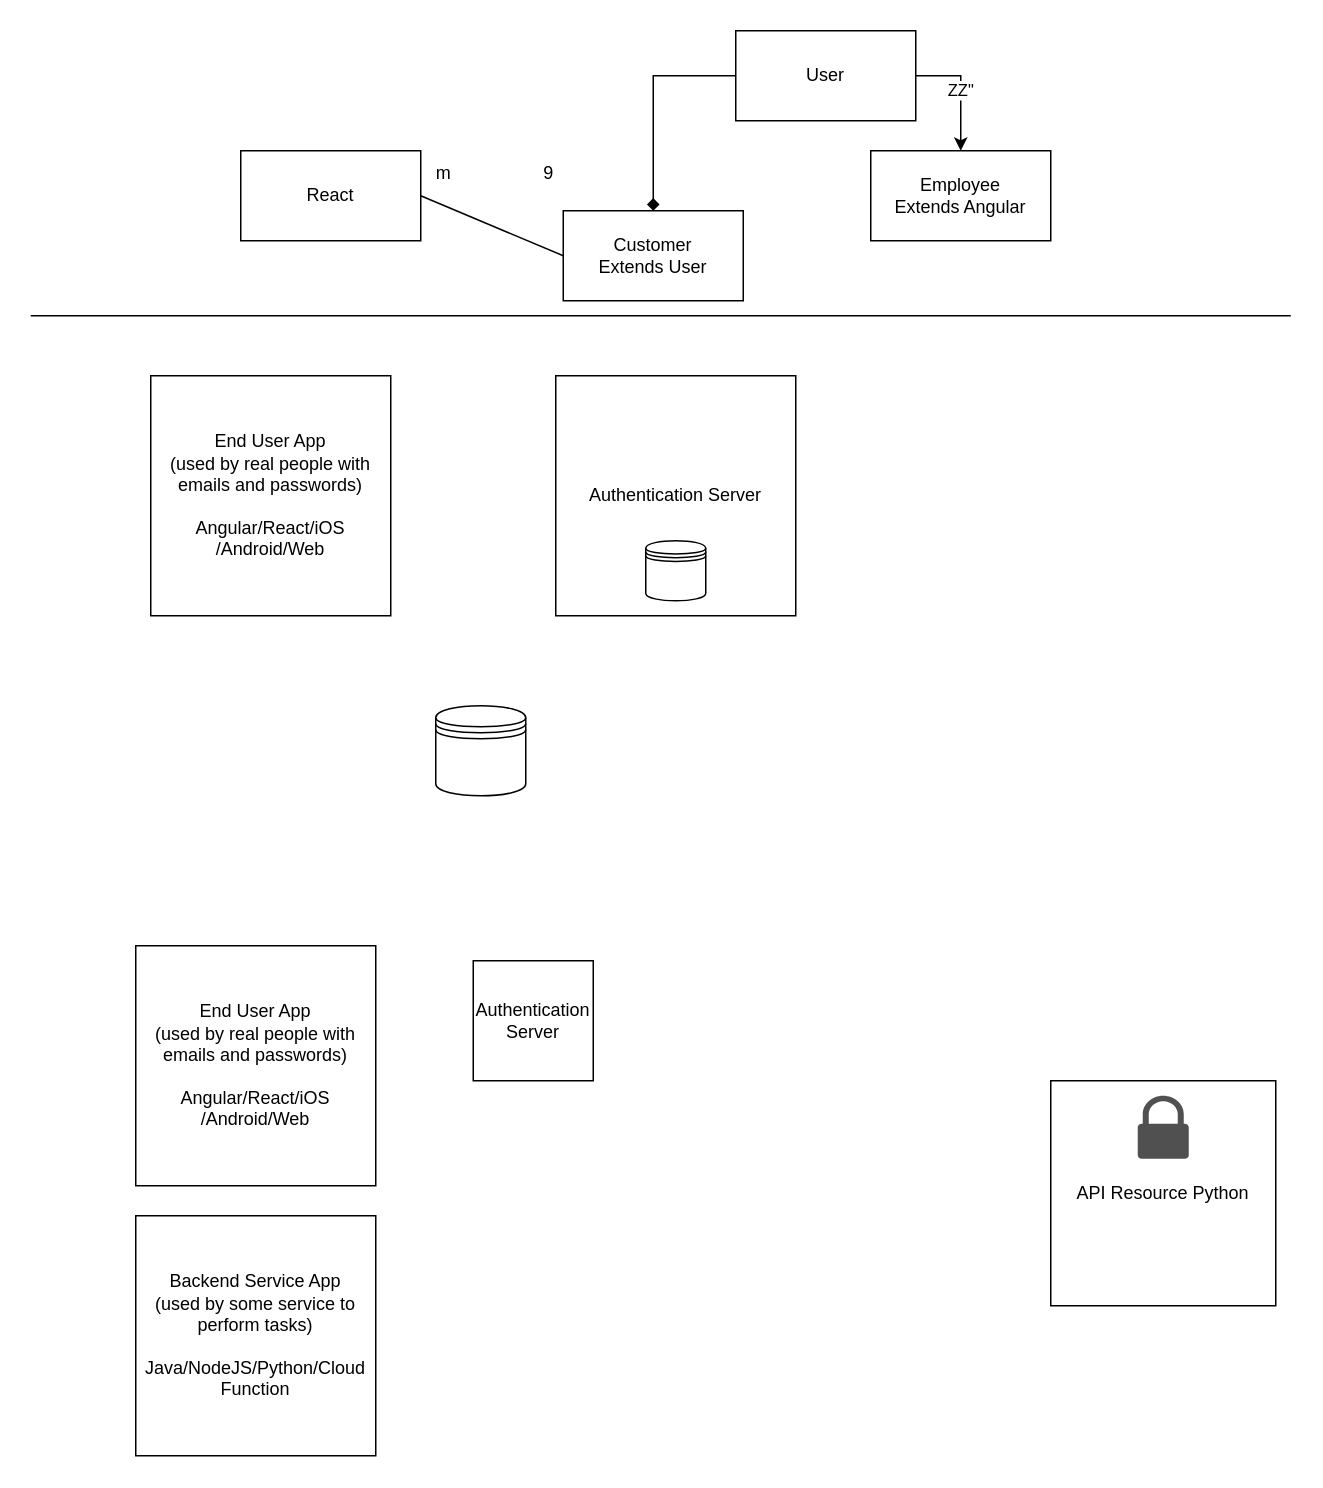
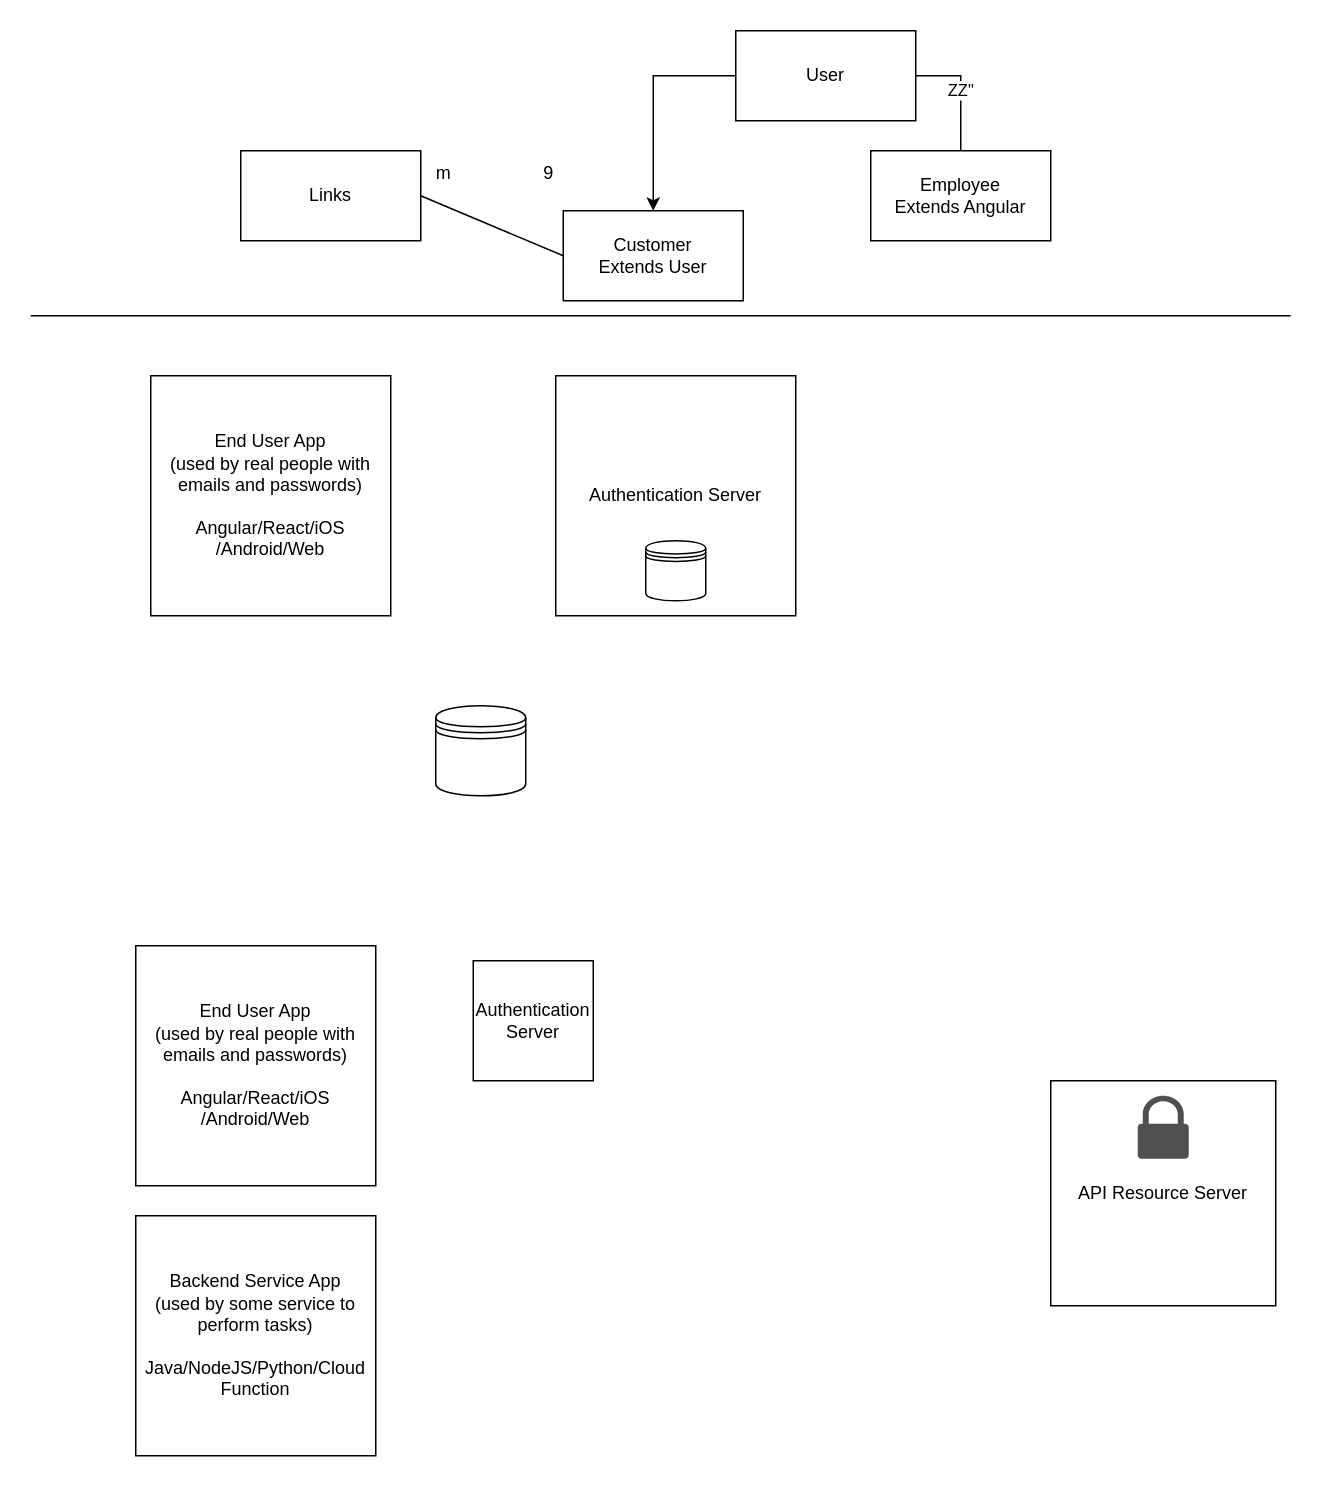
  <mxCell id="0" />
  <mxCell id="1" parent="0" />
- <mxCell id="2" style="edgeStyle=orthogonalEdgeStyle;rounded=0;orthogonalLoop=1;jettySize=auto;html=1;entryX=0.5;entryY=0;entryDx=0;entryDy=0;exitX=0;exitY=0.5;exitDx=0;exitDy=0;endArrow=diamond;" parent="1" source="4" target="5" edge="1"><mxGeometry relative="1" as="geometry" /></mxCell>
- <mxCell id="3" value="ZZ&quot;" style="edgeStyle=orthogonalEdgeStyle;rounded=0;orthogonalLoop=1;jettySize=auto;html=1;entryX=0.5;entryY=0;entryDx=0;entryDy=0;exitX=1;exitY=0.5;exitDx=0;exitDy=0;" parent="1" source="4" target="6" edge="1"><mxGeometry relative="1" as="geometry" /></mxCell>
+ <mxCell id="2" style="edgeStyle=orthogonalEdgeStyle;rounded=0;orthogonalLoop=1;jettySize=auto;html=1;entryX=0.5;entryY=0;entryDx=0;entryDy=0;exitX=0;exitY=0.5;exitDx=0;exitDy=0;" parent="1" source="4" target="5" edge="1"><mxGeometry relative="1" as="geometry" /></mxCell>
+ <mxCell id="3" value="ZZ&quot;" style="edgeStyle=orthogonalEdgeStyle;rounded=0;orthogonalLoop=1;jettySize=auto;html=1;entryX=0.5;entryY=0;entryDx=0;entryDy=0;exitX=1;exitY=0.5;exitDx=0;exitDy=0;endArrow=none;" parent="1" source="4" target="6" edge="1"><mxGeometry relative="1" as="geometry" /></mxCell>
  <mxCell id="4" value="User" style="rounded=0;whiteSpace=wrap;html=1;" parent="1" vertex="1"><mxGeometry x="490" y="20" width="120" height="60" as="geometry" /></mxCell>
  <mxCell id="5" value="Customer&lt;br&gt;Extends User" style="rounded=0;whiteSpace=wrap;html=1;" parent="1" vertex="1"><mxGeometry x="375" y="140" width="120" height="60" as="geometry" /></mxCell>
  <mxCell id="6" value="Employee&lt;br style=&quot;border-color: var(--border-color);&quot;&gt;Extends Angular" style="rounded=0;whiteSpace=wrap;html=1;" parent="1" vertex="1"><mxGeometry x="580" y="100" width="120" height="60" as="geometry" /></mxCell>
- <mxCell id="7" value="React" style="rounded=0;whiteSpace=wrap;html=1;" parent="1" vertex="1"><mxGeometry x="160" y="100" width="120" height="60" as="geometry" /></mxCell>
+ <mxCell id="7" value="Links" style="rounded=0;whiteSpace=wrap;html=1;" parent="1" vertex="1"><mxGeometry x="160" y="100" width="120" height="60" as="geometry" /></mxCell>
  <mxCell id="8" value="" style="endArrow=none;html=1;entryX=0;entryY=0.5;entryDx=0;entryDy=0;" parent="1" target="5" edge="1"><mxGeometry width="50" height="50" relative="1" as="geometry"><mxPoint x="280" y="130" as="sourcePoint" /><mxPoint y="80" as="targetPoint" x="330" /></mxGeometry></mxCell>
  <mxCell id="9" value="9" style="text;html=1;align=center;verticalAlign=middle;resizable=0;points=[];autosize=1;strokeColor=none;fillColor=none;" parent="1" vertex="1"><mxGeometry x="350" y="100" width="30" height="30" as="geometry" /></mxCell>
  <mxCell id="10" value="m" style="text;html=1;align=center;verticalAlign=middle;resizable=0;points=[];autosize=1;strokeColor=none;fillColor=none;" parent="1" vertex="1"><mxGeometry x="280" y="100" width="30" height="30" as="geometry" /></mxCell>
  <mxCell id="11" value="End User App &lt;br&gt;(used by real people with emails and passwords)&lt;br&gt;&lt;br&gt;Angular/React/iOS&lt;br&gt;/Android/Web" style="whiteSpace=wrap;html=1;aspect=fixed;" vertex="1" parent="1"><mxGeometry x="100" y="250" width="160" height="160" as="geometry" /></mxCell>
  <mxCell id="12" value="" style="endArrow=none;html=1;rounded=0;" edge="1" parent="1"><mxGeometry width="50" height="50" relative="1" as="geometry"><mxPoint x="20" y="210" as="sourcePoint" /><mxPoint x="860" y="210" as="targetPoint" /></mxGeometry></mxCell>
  <mxCell id="13" value="Authentication Server" style="whiteSpace=wrap;html=1;aspect=fixed;" vertex="1" parent="1"><mxGeometry x="370" y="250" width="160" height="160" as="geometry" /></mxCell>
  <mxCell id="14" value="" style="shape=datastore;whiteSpace=wrap;html=1;" vertex="1" parent="1"><mxGeometry x="430" y="360" width="40" height="40" as="geometry" /></mxCell>
  <mxCell id="15" value="End User App &lt;br&gt;(used by real people with emails and passwords)&lt;br&gt;&lt;br&gt;Angular/React/iOS&lt;br&gt;/Android/Web" style="whiteSpace=wrap;html=1;aspect=fixed;" vertex="1" parent="1"><mxGeometry x="90" y="630" width="160" height="160" as="geometry" /></mxCell>
  <mxCell id="16" value="Backend Service App&lt;br&gt;(used by some service to perform tasks)&lt;br&gt;&lt;br&gt;Java/NodeJS/Python/Cloud Function" style="whiteSpace=wrap;html=1;aspect=fixed;" vertex="1" parent="1"><mxGeometry x="90" y="810" width="160" height="160" as="geometry" /></mxCell>
  <mxCell id="17" value="" style="group" vertex="1" connectable="0" parent="1"><mxGeometry x="700" y="720" width="150" height="150" as="geometry" /></mxCell>
- <mxCell id="18" value="API Resource Python" style="whiteSpace=wrap;html=1;aspect=fixed;" vertex="1" parent="17"><mxGeometry width="150" height="150" as="geometry" /></mxCell>
+ <mxCell id="18" value="API Resource Server" style="whiteSpace=wrap;html=1;aspect=fixed;" vertex="1" parent="17"><mxGeometry width="150" height="150" as="geometry" /></mxCell>
  <mxCell id="19" value="" style="sketch=0;pointerEvents=1;shadow=0;dashed=0;html=1;strokeColor=none;fillColor=#505050;labelPosition=center;verticalLabelPosition=bottom;verticalAlign=top;outlineConnect=0;align=center;shape=mxgraph.office.security.lock_protected;" vertex="1" parent="17"><mxGeometry x="58" y="10" width="34" height="42" as="geometry" /></mxCell>
  <mxCell id="20" value="Authentication Server" style="whiteSpace=wrap;html=1;aspect=fixed;" vertex="1" parent="1"><mxGeometry x="315" y="640" width="80" height="80" as="geometry" /></mxCell>
  <mxCell id="21" value="" style="shape=datastore;whiteSpace=wrap;html=1;" vertex="1" parent="1"><mxGeometry x="290" y="470" width="60" height="60" as="geometry" /></mxCell>
